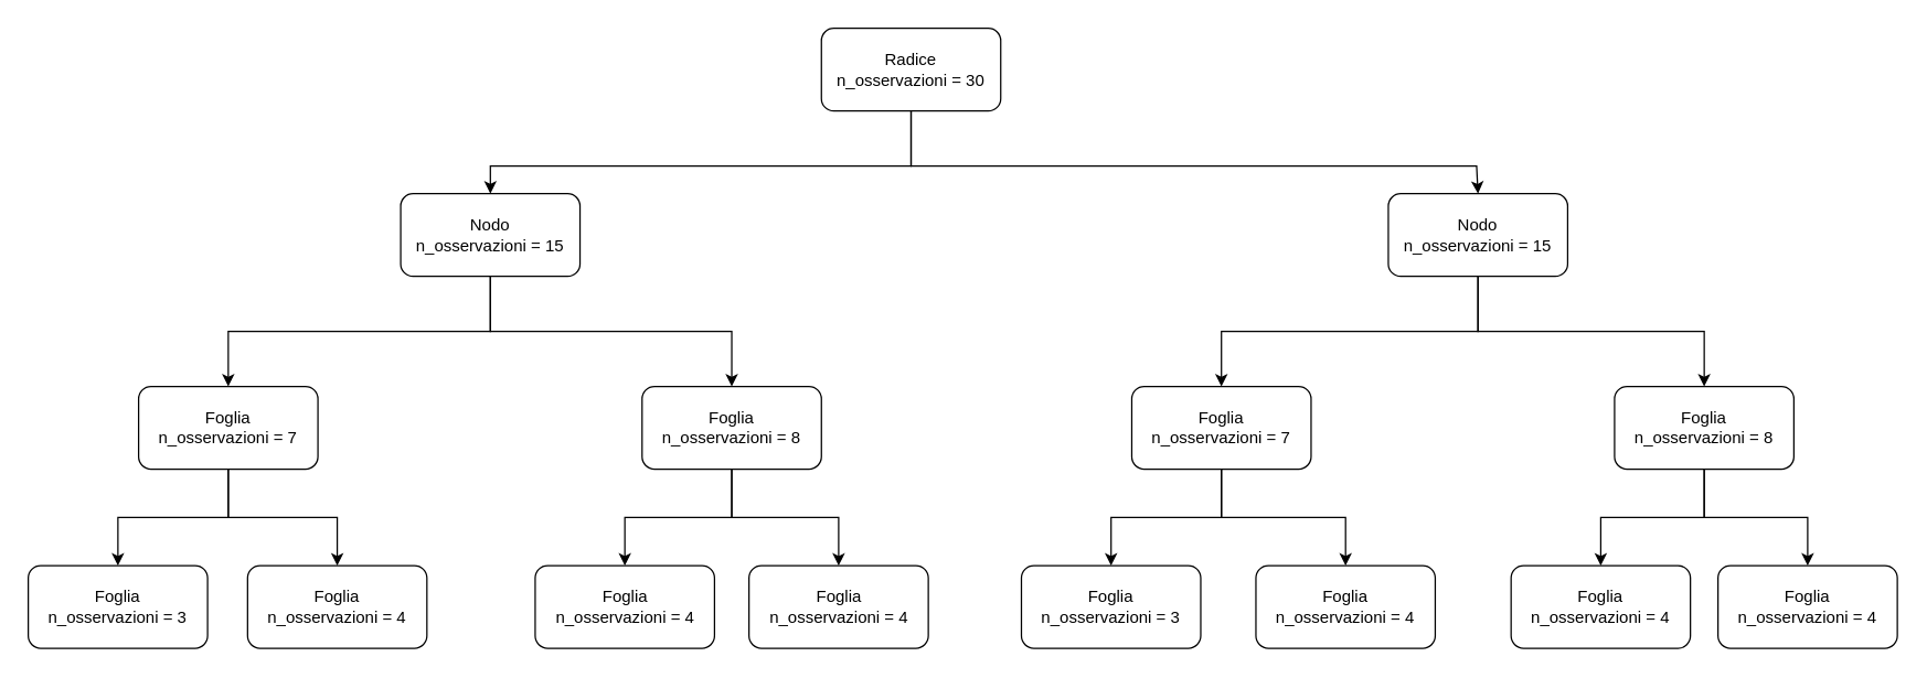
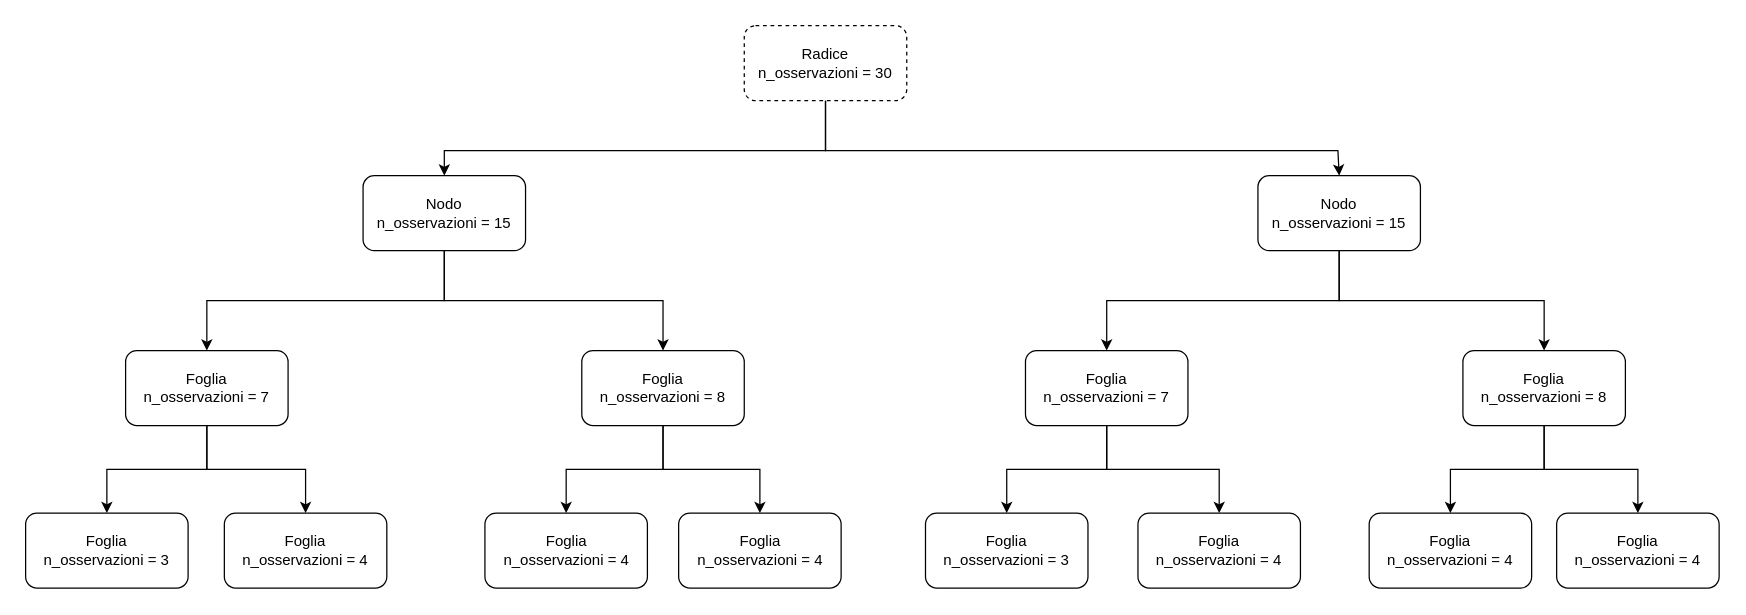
  <mxCell id="0" />
  <mxCell id="1" parent="0" />
- <mxCell id="2" value="Radice&lt;br&gt;n_osservazioni = 30" style="rounded=1;whiteSpace=wrap;html=1;fontSize=12;glass=0;strokeWidth=1;shadow=0;" parent="1" vertex="1"><mxGeometry x="595" y="20" width="130" height="60" as="geometry" /></mxCell>
+ <mxCell id="2" value="Radice&lt;br&gt;n_osservazioni = 30" style="rounded=1;whiteSpace=wrap;html=1;fontSize=12;glass=0;strokeWidth=1;shadow=0;dashed=1;" parent="1" vertex="1"><mxGeometry x="595" y="20" width="130" height="60" as="geometry" /></mxCell>
  <mxCell id="3" style="edgeStyle=orthogonalEdgeStyle;rounded=0;orthogonalLoop=1;jettySize=auto;html=1;exitX=0.5;exitY=1;exitDx=0;exitDy=0;entryX=0.5;entryY=0;entryDx=0;entryDy=0;" edge="1" parent="1" source="5" target="13"><mxGeometry relative="1" as="geometry" /></mxCell>
  <mxCell id="4" style="edgeStyle=orthogonalEdgeStyle;rounded=0;orthogonalLoop=1;jettySize=auto;html=1;exitX=0.5;exitY=1;exitDx=0;exitDy=0;entryX=0.5;entryY=0;entryDx=0;entryDy=0;" edge="1" parent="1" source="5" target="16"><mxGeometry relative="1" as="geometry" /></mxCell>
  <mxCell id="5" value="Nodo&lt;br&gt;n_osservazioni = 15" style="rounded=1;whiteSpace=wrap;html=1;fontSize=12;glass=0;strokeWidth=1;shadow=0;" vertex="1" parent="1"><mxGeometry x="290" y="140" width="130" height="60" as="geometry" /></mxCell>
  <mxCell id="6" style="edgeStyle=orthogonalEdgeStyle;rounded=0;orthogonalLoop=1;jettySize=auto;html=1;exitX=0.5;exitY=1;exitDx=0;exitDy=0;entryX=0.5;entryY=0;entryDx=0;entryDy=0;" edge="1" parent="1" source="8" target="19"><mxGeometry relative="1" as="geometry" /></mxCell>
  <mxCell id="7" style="edgeStyle=orthogonalEdgeStyle;rounded=0;orthogonalLoop=1;jettySize=auto;html=1;exitX=0.5;exitY=1;exitDx=0;exitDy=0;entryX=0.5;entryY=0;entryDx=0;entryDy=0;" edge="1" parent="1" source="8" target="22"><mxGeometry relative="1" as="geometry" /></mxCell>
  <mxCell id="8" value="Nodo&lt;br&gt;n_osservazioni = 15" style="rounded=1;whiteSpace=wrap;html=1;fontSize=12;glass=0;strokeWidth=1;shadow=0;" vertex="1" parent="1"><mxGeometry x="1006" y="140" width="130" height="60" as="geometry" /></mxCell>
  <mxCell id="9" value="" style="endArrow=classic;html=1;rounded=0;exitX=0.5;exitY=1;exitDx=0;exitDy=0;entryX=0.5;entryY=0;entryDx=0;entryDy=0;" edge="1" parent="1" source="2" target="5"><mxGeometry width="50" height="50" relative="1" as="geometry"><mxPoint x="615" y="170" as="sourcePoint" /><mxPoint x="660" y="120" as="targetPoint" /><Array as="points"><mxPoint x="660" y="120" /><mxPoint x="590" y="120" /><mxPoint x="355" y="120" /></Array></mxGeometry></mxCell>
  <mxCell id="10" value="" style="endArrow=classic;html=1;rounded=0;exitX=0.5;exitY=1;exitDx=0;exitDy=0;entryX=0.5;entryY=0;entryDx=0;entryDy=0;" edge="1" parent="1" source="2" target="8"><mxGeometry width="50" height="50" relative="1" as="geometry"><mxPoint x="670" y="90" as="sourcePoint" /><mxPoint x="470" y="150" as="targetPoint" /><Array as="points"><mxPoint x="660" y="120" /><mxPoint x="750" y="120" /><mxPoint x="1070" y="120" /></Array></mxGeometry></mxCell>
  <mxCell id="11" style="edgeStyle=orthogonalEdgeStyle;rounded=0;orthogonalLoop=1;jettySize=auto;html=1;exitX=0.5;exitY=1;exitDx=0;exitDy=0;entryX=0.5;entryY=0;entryDx=0;entryDy=0;" edge="1" parent="1" source="13" target="23"><mxGeometry relative="1" as="geometry" /></mxCell>
  <mxCell id="12" style="edgeStyle=orthogonalEdgeStyle;rounded=0;orthogonalLoop=1;jettySize=auto;html=1;exitX=0.5;exitY=1;exitDx=0;exitDy=0;entryX=0.5;entryY=0;entryDx=0;entryDy=0;" edge="1" parent="1" source="13" target="24"><mxGeometry relative="1" as="geometry" /></mxCell>
  <mxCell id="13" value="Foglia&lt;br&gt;n_osservazioni = 7" style="rounded=1;whiteSpace=wrap;html=1;fontSize=12;glass=0;strokeWidth=1;shadow=0;" vertex="1" parent="1"><mxGeometry x="100" y="280" width="130" height="60" as="geometry" /></mxCell>
  <mxCell id="14" style="edgeStyle=orthogonalEdgeStyle;rounded=0;orthogonalLoop=1;jettySize=auto;html=1;exitX=0.5;exitY=1;exitDx=0;exitDy=0;entryX=0.5;entryY=0;entryDx=0;entryDy=0;" edge="1" parent="1" source="16" target="25"><mxGeometry relative="1" as="geometry" /></mxCell>
  <mxCell id="15" style="edgeStyle=orthogonalEdgeStyle;rounded=0;orthogonalLoop=1;jettySize=auto;html=1;exitX=0.5;exitY=1;exitDx=0;exitDy=0;entryX=0.5;entryY=0;entryDx=0;entryDy=0;" edge="1" parent="1" source="16" target="26"><mxGeometry relative="1" as="geometry" /></mxCell>
  <mxCell id="16" value="Foglia&lt;br&gt;n_osservazioni = 8" style="rounded=1;whiteSpace=wrap;html=1;fontSize=12;glass=0;strokeWidth=1;shadow=0;" vertex="1" parent="1"><mxGeometry x="465" y="280" width="130" height="60" as="geometry" /></mxCell>
  <mxCell id="17" style="edgeStyle=orthogonalEdgeStyle;rounded=0;orthogonalLoop=1;jettySize=auto;html=1;exitX=0.5;exitY=1;exitDx=0;exitDy=0;" edge="1" parent="1" source="19" target="27"><mxGeometry relative="1" as="geometry" /></mxCell>
  <mxCell id="18" style="edgeStyle=orthogonalEdgeStyle;rounded=0;orthogonalLoop=1;jettySize=auto;html=1;exitX=0.5;exitY=1;exitDx=0;exitDy=0;" edge="1" parent="1" source="19" target="28"><mxGeometry relative="1" as="geometry" /></mxCell>
  <mxCell id="19" value="Foglia&lt;br&gt;n_osservazioni = 7" style="rounded=1;whiteSpace=wrap;html=1;fontSize=12;glass=0;strokeWidth=1;shadow=0;" vertex="1" parent="1"><mxGeometry x="820" y="280" width="130" height="60" as="geometry" /></mxCell>
  <mxCell id="20" style="edgeStyle=orthogonalEdgeStyle;rounded=0;orthogonalLoop=1;jettySize=auto;html=1;exitX=0.5;exitY=1;exitDx=0;exitDy=0;entryX=0.5;entryY=0;entryDx=0;entryDy=0;" edge="1" parent="1" source="22" target="29"><mxGeometry relative="1" as="geometry" /></mxCell>
  <mxCell id="21" style="edgeStyle=orthogonalEdgeStyle;rounded=0;orthogonalLoop=1;jettySize=auto;html=1;exitX=0.5;exitY=1;exitDx=0;exitDy=0;entryX=0.5;entryY=0;entryDx=0;entryDy=0;" edge="1" parent="1" source="22" target="30"><mxGeometry relative="1" as="geometry" /></mxCell>
  <mxCell id="22" value="Foglia&lt;br&gt;n_osservazioni = 8" style="rounded=1;whiteSpace=wrap;html=1;fontSize=12;glass=0;strokeWidth=1;shadow=0;" vertex="1" parent="1"><mxGeometry x="1170" y="280" width="130" height="60" as="geometry" /></mxCell>
  <mxCell id="23" value="Foglia&lt;br&gt;n_osservazioni = 3" style="rounded=1;whiteSpace=wrap;html=1;fontSize=12;glass=0;strokeWidth=1;shadow=0;" vertex="1" parent="1"><mxGeometry x="20" y="410" width="130" height="60" as="geometry" /></mxCell>
  <mxCell id="24" value="Foglia&lt;br&gt;n_osservazioni = 4" style="rounded=1;whiteSpace=wrap;html=1;fontSize=12;glass=0;strokeWidth=1;shadow=0;" vertex="1" parent="1"><mxGeometry x="179" y="410" width="130" height="60" as="geometry" /></mxCell>
  <mxCell id="25" value="Foglia&lt;br&gt;n_osservazioni = 4" style="rounded=1;whiteSpace=wrap;html=1;fontSize=12;glass=0;strokeWidth=1;shadow=0;" vertex="1" parent="1"><mxGeometry x="387.5" y="410" width="130" height="60" as="geometry" /></mxCell>
  <mxCell id="26" value="Foglia&lt;br&gt;n_osservazioni = 4" style="rounded=1;whiteSpace=wrap;html=1;fontSize=12;glass=0;strokeWidth=1;shadow=0;" vertex="1" parent="1"><mxGeometry x="542.5" y="410" width="130" height="60" as="geometry" /></mxCell>
  <mxCell id="27" value="Foglia&lt;br&gt;n_osservazioni = 3" style="rounded=1;whiteSpace=wrap;html=1;fontSize=12;glass=0;strokeWidth=1;shadow=0;" vertex="1" parent="1"><mxGeometry x="740" y="410" width="130" height="60" as="geometry" /></mxCell>
  <mxCell id="28" value="Foglia&lt;br&gt;n_osservazioni = 4" style="rounded=1;whiteSpace=wrap;html=1;fontSize=12;glass=0;strokeWidth=1;shadow=0;" vertex="1" parent="1"><mxGeometry x="910" y="410" width="130" height="60" as="geometry" /></mxCell>
  <mxCell id="29" value="Foglia&lt;br&gt;n_osservazioni = 4" style="rounded=1;whiteSpace=wrap;html=1;fontSize=12;glass=0;strokeWidth=1;shadow=0;" vertex="1" parent="1"><mxGeometry x="1095" y="410" width="130" height="60" as="geometry" /></mxCell>
  <mxCell id="30" value="Foglia&lt;br&gt;n_osservazioni = 4" style="rounded=1;whiteSpace=wrap;html=1;fontSize=12;glass=0;strokeWidth=1;shadow=0;" vertex="1" parent="1"><mxGeometry x="1245" y="410" width="130" height="60" as="geometry" /></mxCell>
